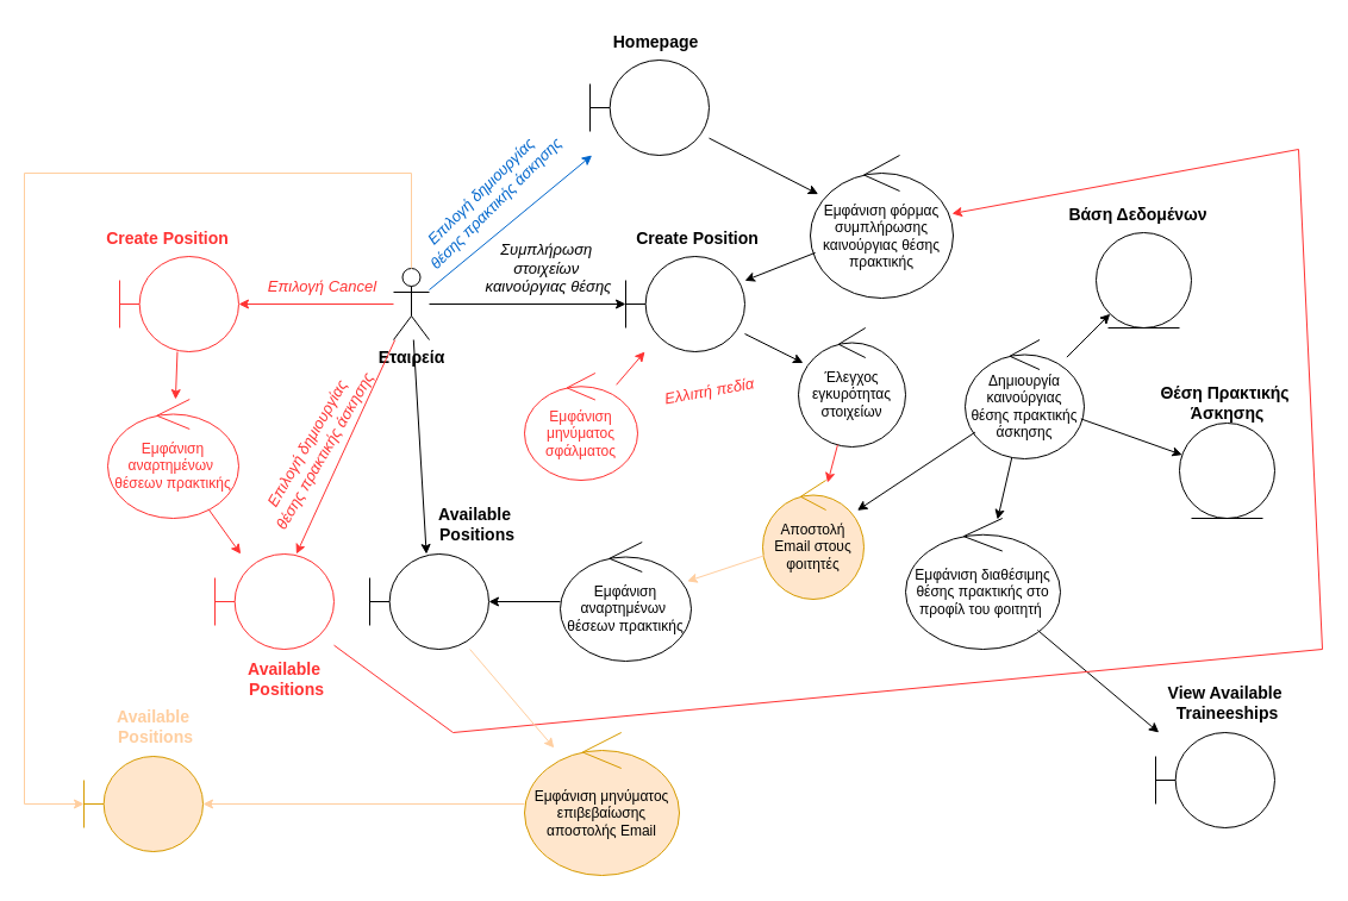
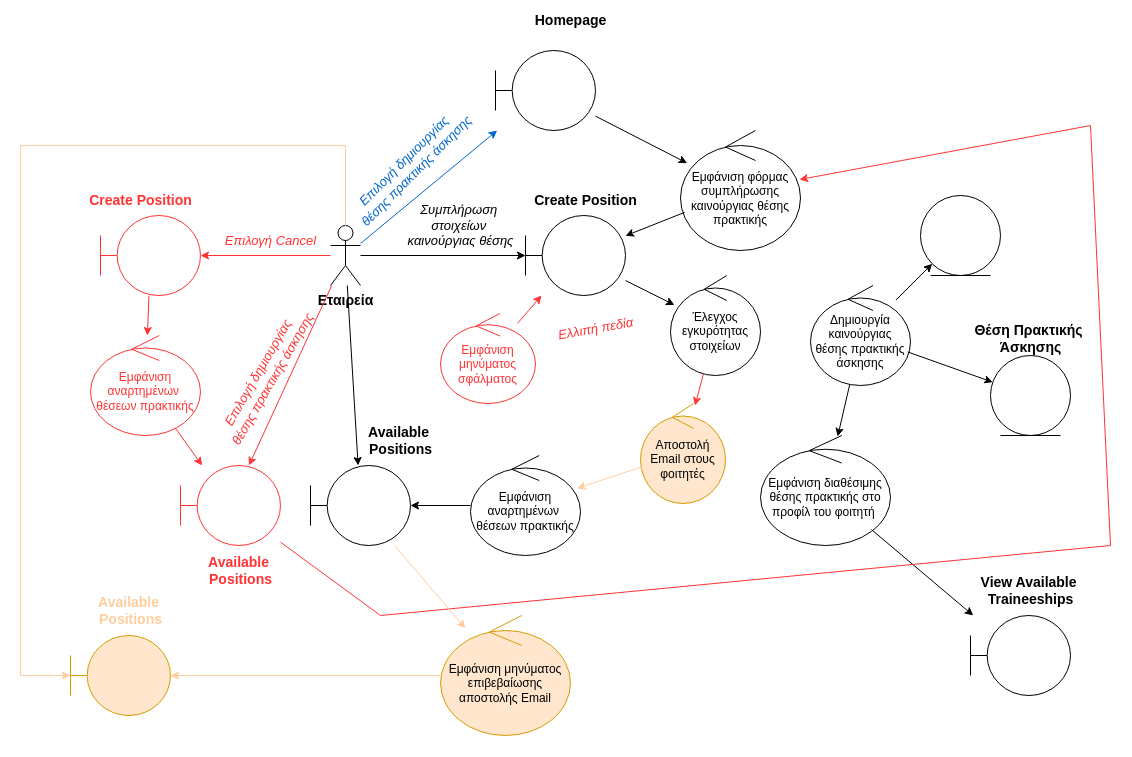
  <mxCell id="0" />
  <mxCell id="1" parent="0" />
  <mxCell id="2" value="&lt;span style=&quot;font-size: 14px;&quot;&gt;&lt;b&gt;Εταιρεία&lt;/b&gt;&lt;/span&gt;" style="shape=umlActor;verticalLabelPosition=bottom;verticalAlign=top;html=1;outlineConnect=0;" parent="1" vertex="1"><mxGeometry x="330" y="225" width="30" height="60" as="geometry" /></mxCell>
  <mxCell id="3" value="" style="shape=umlBoundary;whiteSpace=wrap;html=1;" parent="1" vertex="1"><mxGeometry x="495" y="50" width="100" height="80" as="geometry" /></mxCell>
- <mxCell id="4" value="Homepage" style="text;html=1;align=center;verticalAlign=middle;resizable=0;points=[];autosize=1;strokeColor=none;fillColor=none;fontSize=14;fontStyle=1" parent="1" vertex="1"><mxGeometry x="505" y="20" width="90" height="30" as="geometry" /></mxCell>
+ <mxCell id="4" value="Homepage" style="text;html=1;align=center;verticalAlign=middle;resizable=0;points=[];autosize=1;strokeColor=none;fillColor=none;fontSize=14;fontStyle=1" parent="1" vertex="1"><mxGeometry x="525" y="5" width="90" height="30" as="geometry" /></mxCell>
  <mxCell id="5" value="" style="endArrow=classic;html=1;rounded=0;strokeColor=#0066CC;" parent="1" target="3" edge="1"><mxGeometry width="50" height="50" relative="1" as="geometry"><mxPoint x="360" y="243" as="sourcePoint" /><mxPoint x="610" y="218" as="targetPoint" /></mxGeometry></mxCell>
  <mxCell id="6" value="Επιλογή δημιουργίας&amp;nbsp;&lt;div&gt;θέσης πρακτικής άσκησης&lt;/div&gt;" style="text;html=1;align=center;verticalAlign=middle;resizable=0;points=[];autosize=1;strokeColor=none;fillColor=none;fontStyle=2;fontSize=13;rotation=-45;fontColor=#0066CC;" parent="1" vertex="1"><mxGeometry x="325" y="145" width="170" height="40" as="geometry" /></mxCell>
  <mxCell id="7" value="" style="shape=umlBoundary;whiteSpace=wrap;html=1;" parent="1" vertex="1"><mxGeometry x="525" y="215" width="100" height="80" as="geometry" /></mxCell>
  <mxCell id="8" value="Create Position" style="text;html=1;align=center;verticalAlign=middle;resizable=0;points=[];autosize=1;strokeColor=none;fillColor=none;fontSize=14;fontStyle=1" parent="1" vertex="1"><mxGeometry x="525" y="185" width="120" height="30" as="geometry" /></mxCell>
  <mxCell id="9" value="Εμφάνιση φόρμας συμπλήρωσης καινούργιας θέσης πρακτικής" style="ellipse;shape=umlControl;whiteSpace=wrap;html=1;fontStyle=0" parent="1" vertex="1"><mxGeometry x="680" y="130" width="120" height="120" as="geometry" /></mxCell>
  <mxCell id="10" value="" style="endArrow=classic;html=1;rounded=0;" parent="1" source="9" target="7" edge="1"><mxGeometry width="50" height="50" relative="1" as="geometry"><mxPoint x="710" y="345" as="sourcePoint" /><mxPoint x="760" y="295" as="targetPoint" /></mxGeometry></mxCell>
  <mxCell id="11" value="" style="endArrow=classic;html=1;rounded=0;" parent="1" source="3" target="9" edge="1"><mxGeometry width="50" height="50" relative="1" as="geometry"><mxPoint x="710" y="345" as="sourcePoint" /><mxPoint x="760" y="295" as="targetPoint" /></mxGeometry></mxCell>
  <mxCell id="12" value="" style="endArrow=classic;html=1;rounded=0;" parent="1" source="2" target="7" edge="1"><mxGeometry width="50" height="50" relative="1" as="geometry"><mxPoint x="696" y="202" as="sourcePoint" /><mxPoint x="600" y="250" as="targetPoint" /></mxGeometry></mxCell>
  <mxCell id="13" value="Συμπλήρωση&amp;nbsp;&lt;div&gt;στοιχείων&amp;nbsp;&lt;/div&gt;&lt;div&gt;καινούργιας θέσης&lt;/div&gt;" style="text;html=1;align=center;verticalAlign=middle;resizable=0;points=[];autosize=1;strokeColor=none;fillColor=none;fontSize=13;fontStyle=2" parent="1" vertex="1"><mxGeometry x="395" y="195" width="130" height="60" as="geometry" /></mxCell>
  <mxCell id="14" value="Έλεγχος εγκυρότητας στοιχείων" style="ellipse;shape=umlControl;whiteSpace=wrap;html=1;fontStyle=0" parent="1" vertex="1"><mxGeometry x="670" y="275" width="90" height="100" as="geometry" /></mxCell>
  <mxCell id="15" value="" style="endArrow=classic;html=1;rounded=0;" parent="1" source="7" target="14" edge="1"><mxGeometry width="50" height="50" relative="1" as="geometry"><mxPoint x="710" y="345" as="sourcePoint" /><mxPoint x="760" y="295" as="targetPoint" /></mxGeometry></mxCell>
  <mxCell id="16" value="Δημιουργία καινούργιας θέσης πρακτικής άσκησης" style="ellipse;shape=umlControl;whiteSpace=wrap;html=1;fontStyle=0" parent="1" vertex="1"><mxGeometry x="810" y="285" width="100" height="100" as="geometry" /></mxCell>
  <mxCell id="17" value="" style="ellipse;shape=umlEntity;whiteSpace=wrap;html=1;" parent="1" vertex="1"><mxGeometry x="920" y="195" width="80" height="80" as="geometry" /></mxCell>
- <mxCell id="18" value="Βάση Δεδομένων" style="text;html=1;align=center;verticalAlign=middle;resizable=0;points=[];autosize=1;strokeColor=none;fillColor=none;fontSize=14;fontStyle=1" parent="1" vertex="1"><mxGeometry x="890" y="165" width="130" height="30" as="geometry" /></mxCell>
  <mxCell id="19" value="" style="endArrow=classic;html=1;rounded=0;" parent="1" source="16" target="21" edge="1"><mxGeometry width="50" height="50" relative="1" as="geometry"><mxPoint x="850" y="75" as="sourcePoint" /><mxPoint x="900" y="25" as="targetPoint" /></mxGeometry></mxCell>
  <mxCell id="20" value="" style="endArrow=classic;html=1;rounded=0;" parent="1" source="16" target="17" edge="1"><mxGeometry width="50" height="50" relative="1" as="geometry"><mxPoint x="710" y="345" as="sourcePoint" /><mxPoint x="760" y="295" as="targetPoint" /></mxGeometry></mxCell>
  <mxCell id="21" value="" style="ellipse;shape=umlEntity;whiteSpace=wrap;html=1;" parent="1" vertex="1"><mxGeometry x="990" y="355" width="80" height="80" as="geometry" /></mxCell>
  <mxCell id="22" value="Θέση Πρακτικής&amp;nbsp;&lt;div&gt;Άσκησης&lt;/div&gt;" style="text;html=1;align=center;verticalAlign=middle;resizable=0;points=[];autosize=1;strokeColor=none;fillColor=none;fontSize=14;fontStyle=1" parent="1" vertex="1"><mxGeometry x="965" y="313" width="130" height="50" as="geometry" /></mxCell>
  <mxCell id="23" value="Εμφάνιση αναρτημένων&amp;nbsp; θέσεων πρακτικής" style="ellipse;shape=umlControl;whiteSpace=wrap;html=1;fontStyle=0" parent="1" vertex="1"><mxGeometry x="470" y="455" width="110" height="100" as="geometry" /></mxCell>
  <mxCell id="24" value="" style="shape=umlBoundary;whiteSpace=wrap;html=1;" parent="1" vertex="1"><mxGeometry y="465" width="100" height="80" as="geometry" x="310" /></mxCell>
  <mxCell id="25" value="Available&amp;nbsp;&lt;div&gt;Positions&lt;/div&gt;" style="text;html=1;align=center;verticalAlign=middle;resizable=0;points=[];autosize=1;strokeColor=none;fillColor=none;fontSize=14;fontStyle=1" parent="1" vertex="1"><mxGeometry x="360" y="415" width="80" height="50" as="geometry" /></mxCell>
  <mxCell id="26" value="" style="endArrow=classic;html=1;rounded=0;" parent="1" source="2" target="24" edge="1"><mxGeometry width="50" height="50" relative="1" as="geometry"><mxPoint x="710" y="345" as="sourcePoint" /><mxPoint x="760" y="295" as="targetPoint" /></mxGeometry></mxCell>
  <mxCell id="27" value="" style="endArrow=classic;html=1;rounded=0;" parent="1" source="23" target="24" edge="1"><mxGeometry width="50" height="50" relative="1" as="geometry"><mxPoint x="710" y="345" as="sourcePoint" /><mxPoint x="760" y="295" as="targetPoint" /></mxGeometry></mxCell>
  <mxCell id="28" value="Εμφάνιση διαθέσιμης θέσης πρακτικής στο προφίλ του φοιτητή&amp;nbsp;" style="ellipse;shape=umlControl;whiteSpace=wrap;html=1;fontStyle=0" parent="1" vertex="1"><mxGeometry x="760" y="435" width="130" height="110" as="geometry" /></mxCell>
  <mxCell id="29" value="" style="endArrow=classic;html=1;rounded=0;" parent="1" source="16" target="28" edge="1"><mxGeometry width="50" height="50" relative="1" as="geometry"><mxPoint x="710" y="345" as="sourcePoint" /><mxPoint x="760" y="295" as="targetPoint" /></mxGeometry></mxCell>
  <mxCell id="30" value="" style="shape=umlBoundary;whiteSpace=wrap;html=1;" parent="1" vertex="1"><mxGeometry x="970" y="615" width="100" height="80" as="geometry" /></mxCell>
  <mxCell id="31" value="View Available&amp;nbsp;&lt;div&gt;Traineeships&lt;/div&gt;" style="text;html=1;align=center;verticalAlign=middle;resizable=0;points=[];autosize=1;strokeColor=none;fillColor=none;fontSize=14;fontStyle=1" parent="1" vertex="1"><mxGeometry x="970" y="565" width="120" height="50" as="geometry" /></mxCell>
  <mxCell id="32" value="" style="endArrow=classic;html=1;rounded=0;" parent="1" source="28" target="30" edge="1"><mxGeometry width="50" height="50" relative="1" as="geometry"><mxPoint x="710" y="345" as="sourcePoint" /><mxPoint x="760" y="295" as="targetPoint" /></mxGeometry></mxCell>
  <mxCell id="33" value="" style="endArrow=classic;html=1;rounded=0;strokeColor=light-dark(#FF3333,#ED0202);" parent="1" source="14" target="49" edge="1"><mxGeometry width="50" height="50" relative="1" as="geometry"><mxPoint x="640" y="335" as="sourcePoint" /><mxPoint x="580" y="475" as="targetPoint" /></mxGeometry></mxCell>
  <mxCell id="34" value="Ελλιπή πεδία" style="text;html=1;align=center;verticalAlign=middle;resizable=0;points=[];autosize=1;strokeColor=none;fillColor=none;fontSize=13;fontStyle=2;fontColor=light-dark(#FF3333,#ED0202);rotation=-10;" parent="1" vertex="1"><mxGeometry x="545" y="313" width="100" height="30" as="geometry" /></mxCell>
  <mxCell id="35" value="Εμφάνιση μηνύματος σφάλματος" style="ellipse;shape=umlControl;whiteSpace=wrap;html=1;fontStyle=0;fontColor=light-dark(#FF3333,#ED0202);strokeColor=light-dark(#FF3333,#ED0202);" parent="1" vertex="1"><mxGeometry x="440" y="313" width="95" height="90" as="geometry" /></mxCell>
  <mxCell id="36" value="" style="endArrow=classic;html=1;rounded=0;strokeColor=light-dark(#FF3333,#ED0202);" parent="1" source="35" target="7" edge="1"><mxGeometry width="50" height="50" relative="1" as="geometry"><mxPoint x="640" y="335" as="sourcePoint" /><mxPoint x="690" y="285" as="targetPoint" /></mxGeometry></mxCell>
  <mxCell id="37" value="" style="shape=umlBoundary;whiteSpace=wrap;html=1;strokeColor=light-dark(#FF3333,#ED0202);" parent="1" vertex="1"><mxGeometry x="100" y="215" width="100" height="80" as="geometry" /></mxCell>
  <mxCell id="38" value="" style="endArrow=classic;html=1;rounded=0;strokeColor=light-dark(#FF3333,#ED0202);" parent="1" source="2" target="37" edge="1"><mxGeometry width="50" height="50" relative="1" as="geometry"><mxPoint x="527" y="333" as="sourcePoint" /><mxPoint x="551" y="305" as="targetPoint" /></mxGeometry></mxCell>
  <mxCell id="39" value="Επιλογή Cancel" style="text;html=1;align=center;verticalAlign=middle;resizable=0;points=[];autosize=1;strokeColor=none;fillColor=none;fontSize=13;fontStyle=2;fontColor=light-dark(#FF3333,#ED0202);" parent="1" vertex="1"><mxGeometry x="210" y="225" width="120" height="30" as="geometry" /></mxCell>
  <mxCell id="40" value="Create Position" style="text;html=1;align=center;verticalAlign=middle;resizable=0;points=[];autosize=1;strokeColor=none;fillColor=none;fontSize=14;fontStyle=1;fontColor=light-dark(#FF3333,#ED0202);" parent="1" vertex="1"><mxGeometry x="80" y="185" width="120" height="30" as="geometry" /></mxCell>
  <mxCell id="41" value="Εμφάνιση αναρτημένων&amp;nbsp; θέσεων πρακτικής" style="ellipse;shape=umlControl;whiteSpace=wrap;html=1;fontStyle=0;fontColor=light-dark(#FF3333,#ED0202);strokeColor=light-dark(#FF3333,#ED0202);" parent="1" vertex="1"><mxGeometry x="90" y="335" width="110" height="100" as="geometry" /></mxCell>
  <mxCell id="42" value="" style="endArrow=classic;html=1;rounded=0;strokeColor=light-dark(#FF3333,#ED0202);" parent="1" source="37" target="41" edge="1"><mxGeometry width="50" height="50" relative="1" as="geometry"><mxPoint x="640" y="335" as="sourcePoint" /><mxPoint x="690" y="285" as="targetPoint" /></mxGeometry></mxCell>
  <mxCell id="43" value="" style="shape=umlBoundary;whiteSpace=wrap;html=1;strokeColor=light-dark(#FF3333,#ED0202);" parent="1" vertex="1"><mxGeometry x="180" y="465" width="100" height="80" as="geometry" /></mxCell>
  <mxCell id="44" value="" style="endArrow=classic;html=1;rounded=0;strokeColor=light-dark(#FF3333,#ED0202);" parent="1" source="2" target="43" edge="1"><mxGeometry width="50" height="50" relative="1" as="geometry"><mxPoint x="151" y="305" as="sourcePoint" /><mxPoint x="136" y="376" as="targetPoint" /></mxGeometry></mxCell>
  <mxCell id="45" value="" style="endArrow=classic;html=1;rounded=0;strokeColor=light-dark(#FF3333,#ED0202);" parent="1" source="41" target="43" edge="1"><mxGeometry width="50" height="50" relative="1" as="geometry"><mxPoint x="161" y="315" as="sourcePoint" /><mxPoint x="146" y="386" as="targetPoint" /></mxGeometry></mxCell>
  <mxCell id="46" value="Available&amp;nbsp;&lt;div&gt;Positions&lt;/div&gt;" style="text;html=1;align=center;verticalAlign=middle;resizable=0;points=[];autosize=1;strokeColor=none;fillColor=none;fontSize=14;fontStyle=1;fontColor=light-dark(#FF3333,#ED0202);" parent="1" vertex="1"><mxGeometry x="200" y="545" width="80" height="50" as="geometry" /></mxCell>
  <mxCell id="47" value="Επιλογή δημιουργίας&amp;nbsp;&lt;div&gt;θέσης πρακτικής άσκησης&lt;/div&gt;" style="text;html=1;align=center;verticalAlign=middle;resizable=0;points=[];autosize=1;strokeColor=none;fillColor=none;fontStyle=2;fontSize=13;rotation=-60;fontColor=light-dark(#FF3333,#ED0202);" parent="1" vertex="1"><mxGeometry x="180" y="355" width="170" height="40" as="geometry" /></mxCell>
  <mxCell id="48" value="" style="endArrow=classic;html=1;rounded=0;strokeColor=light-dark(#FF3333,#ED0202);" parent="1" source="43" target="9" edge="1"><mxGeometry width="50" height="50" relative="1" as="geometry"><mxPoint x="185" y="437" as="sourcePoint" /><mxPoint x="880" y="125" as="targetPoint" /><Array as="points"><mxPoint x="380" y="615" /><mxPoint x="1110" y="545" /><mxPoint x="1090" y="125" /></Array></mxGeometry></mxCell>
  <mxCell id="49" value="Αποστολή Email στους φοιτητές" style="ellipse;shape=umlControl;whiteSpace=wrap;html=1;fontStyle=0;fillColor=#ffe6cc;strokeColor=#d79b00;" vertex="1" parent="1"><mxGeometry x="640" y="403" width="85" height="100" as="geometry" /></mxCell>
  <mxCell id="50" value="Εμφάνιση μηνύματος επιβεβαίωσης αποστολής Email" style="ellipse;shape=umlControl;whiteSpace=wrap;html=1;fontStyle=0;fillColor=#ffe6cc;strokeColor=#d79b00;" vertex="1" parent="1"><mxGeometry x="440" y="615" width="130" height="120" as="geometry" /></mxCell>
- <mxCell id="51" value="" style="endArrow=classic;html=1;rounded=0;" edge="1" parent="1" source="16" target="49"><mxGeometry width="50" height="50" relative="1" as="geometry"><mxPoint x="869" y="395" as="sourcePoint" /><mxPoint x="867" y="465" as="targetPoint" /></mxGeometry></mxCell>
  <mxCell id="52" value="" style="endArrow=classic;html=1;rounded=0;strokeColor=#FFCE9F;" edge="1" parent="1" source="49" target="23"><mxGeometry width="50" height="50" relative="1" as="geometry"><mxPoint x="910" y="560" as="sourcePoint" /><mxPoint x="984" y="625" as="targetPoint" /></mxGeometry></mxCell>
  <mxCell id="53" value="" style="endArrow=classic;html=1;rounded=0;strokeColor=#FFCE9F;" edge="1" parent="1" source="24" target="50"><mxGeometry width="50" height="50" relative="1" as="geometry"><mxPoint x="480" y="515" as="sourcePoint" /><mxPoint x="420" y="515" as="targetPoint" /></mxGeometry></mxCell>
  <mxCell id="54" value="" style="shape=umlBoundary;whiteSpace=wrap;html=1;fillColor=#ffe6cc;strokeColor=#d79b00;" vertex="1" parent="1"><mxGeometry x="70" y="635" width="100" height="80" as="geometry" /></mxCell>
  <mxCell id="55" value="" style="endArrow=classic;html=1;rounded=0;strokeColor=#FFCE9F;" edge="1" parent="1" source="50" target="54"><mxGeometry width="50" height="50" relative="1" as="geometry"><mxPoint x="480" y="515" as="sourcePoint" /><mxPoint x="420" y="515" as="targetPoint" /></mxGeometry></mxCell>
  <mxCell id="56" value="Available&amp;nbsp;&lt;div&gt;Positions&lt;/div&gt;" style="text;html=1;align=center;verticalAlign=middle;resizable=0;points=[];autosize=1;strokeColor=none;fillColor=none;fontSize=14;fontStyle=1;fontColor=#FFCE9F;" vertex="1" parent="1"><mxGeometry x="90" y="585" width="80" height="50" as="geometry" /></mxCell>
  <mxCell id="57" value="" style="endArrow=classic;html=1;rounded=0;strokeColor=#FFCE9F;" edge="1" parent="1" source="2" target="54"><mxGeometry width="50" height="50" relative="1" as="geometry"><mxPoint x="357" y="295" as="sourcePoint" /><mxPoint x="368" y="475" as="targetPoint" /><Array as="points"><mxPoint x="345" y="145" /><mxPoint x="20" y="145" /><mxPoint x="20" y="675" /></Array></mxGeometry></mxCell>
